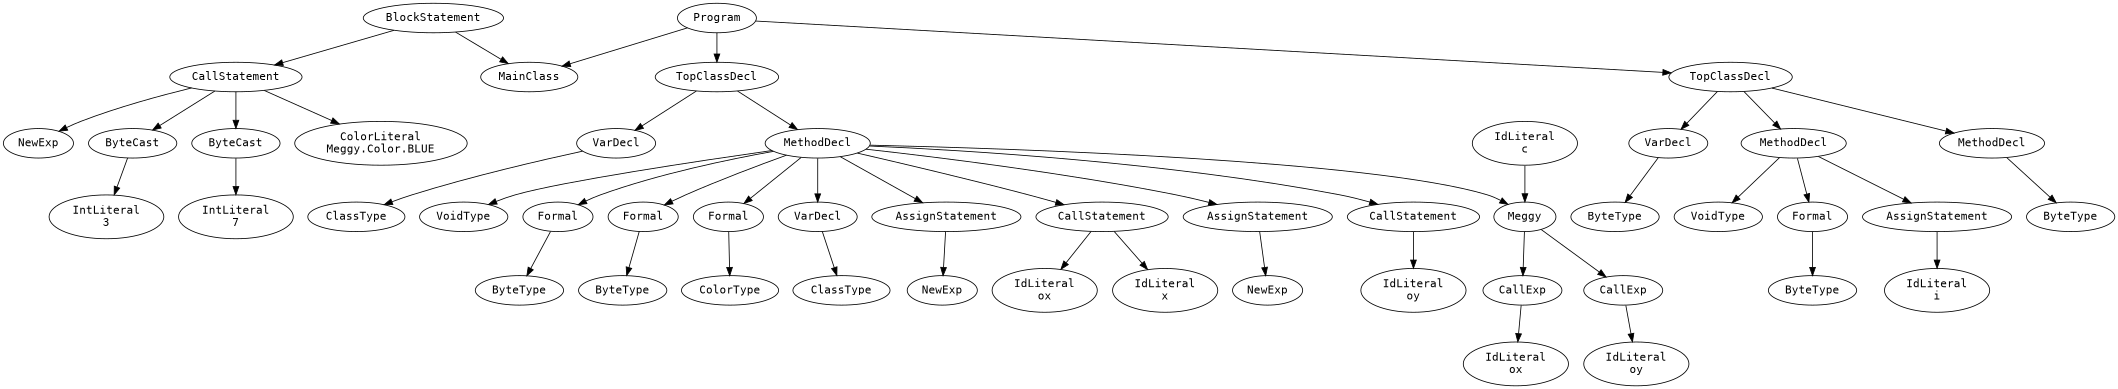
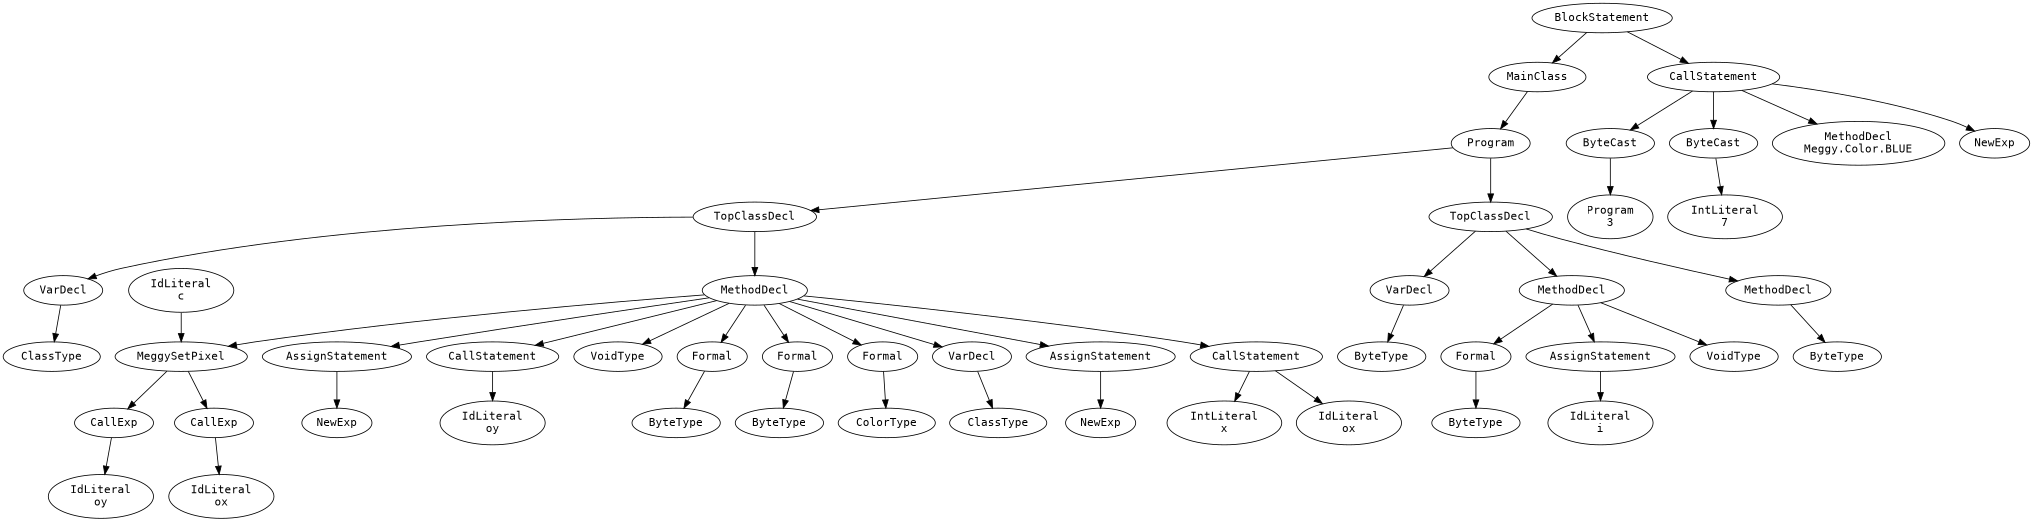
  digraph {
    fontname="DejaVu Sans Mono"
    node [fontname="DejaVu Sans Mono"]
    edge [fontname="DejaVu Sans Mono"]
    n1 [label=Program]
    n2 [label=MainClass]
    n3 [label=TopClassDecl]
    n4 [label=TopClassDecl]
    n5 [label=VarDecl]
    n6 [label=MethodDecl]
    n7 [label=VarDecl]
    n8 [label=MethodDecl]
    n9 [label=MethodDecl]
    n10 [label=BlockStatement]
    n11 [label=CallStatement]
    n12 [label=NewExp]
    n13 [label=ByteCast]
    n14 [label=ByteCast]
-   n15 [label="ColorLiteral\nMeggy.Color.BLUE"]
-   n16 [label="IntLiteral\n3"]
+   n15 [label="MethodDecl\nMeggy.Color.BLUE"]
+   n16 [label="Program\n3"]
    n17 [label="IntLiteral\n7"]
    n18 [label=ClassType]
    n19 [label=VoidType]
    n20 [label=Formal]
    n21 [label=Formal]
    n22 [label=Formal]
    n23 [label=VarDecl]
    n24 [label=AssignStatement]
    n25 [label=CallStatement]
    n26 [label=AssignStatement]
    n27 [label=CallStatement]
-   n28 [label=Meggy]
+   n28 [label=MeggySetPixel]
    n29 [label=ByteType]
    n30 [label=ByteType]
    n31 [label=ColorType]
    n32 [label=ClassType]
    n33 [label=NewExp]
    n34 [label="IdLiteral\nox"]
-   n35 [label="IdLiteral\nx"]
+   n35 [label="IntLiteral\nx"]
    n36 [label=NewExp]
    n37 [label="IdLiteral\noy"]
    n38 [label=CallExp]
    n39 [label=CallExp]
    n40 [label="IdLiteral\nox"]
    n41 [label="IdLiteral\noy"]
    n42 [label="IdLiteral\nc"]
    n43 [label=ByteType]
    n44 [label=VoidType]
    n45 [label=Formal]
    n46 [label=AssignStatement]
    n47 [label=ByteType]
    n48 [label=ByteType]
    n49 [label="IdLiteral\ni"]
-   n1 -> n2
+   n2 -> n1
    n1 -> n3
    n1 -> n4
    n3 -> n5
    n3 -> n6
    n4 -> n7
    n4 -> n8
    n4 -> n9
    n5 -> n18
    n6 -> n19
    n6 -> n20
    n6 -> n21
    n6 -> n22
    n6 -> n23
    n6 -> n24
    n6 -> n25
    n6 -> n26
    n6 -> n27
    n6 -> n28
    n7 -> n43
    n8 -> n44
    n8 -> n45
    n8 -> n46
    n9 -> n47
    n10 -> n2
    n10 -> n11
    n11 -> n12
    n11 -> n13
    n11 -> n14
    n11 -> n15
    n13 -> n16
    n14 -> n17
    n20 -> n29
    n21 -> n30
    n22 -> n31
    n23 -> n32
    n24 -> n33
    n25 -> n34
    n25 -> n35
    n26 -> n36
    n27 -> n37
    n28 -> n38
    n28 -> n39
    n38 -> n40
    n39 -> n41
    n42 -> n28
    n45 -> n48
    n46 -> n49
  }
